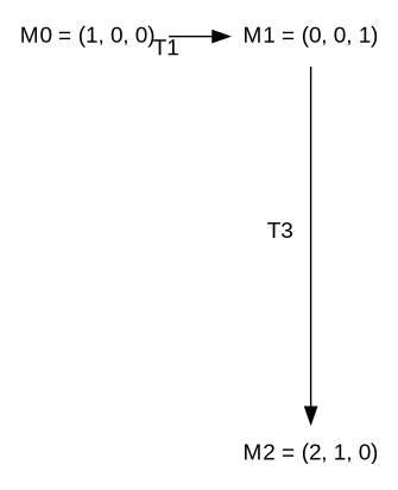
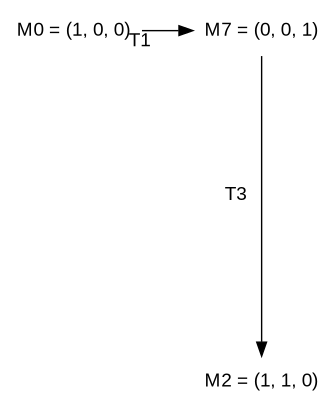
  digraph {
    fontname="Liberation Sans"
    nodesep=1.5
    rankdir=LR
    node [fontname="Liberation Sans" shape=plaintext]
    edge [fontname="Liberation Sans"]
    n1 [label="M0 = (1, 0, 0)"]
-   n2 [label="M1 = (0, 0, 1)"]
-   n3 [label="M2 = (2, 1, 0)"]
+   n2 [label="M7 = (0, 0, 1)"]
+   n3 [label="M2 = (1, 1, 0)"]
    subgraph sub_1 {
      rank=min
      n1
    }
    subgraph sub_2 {
      rank=same
      n2
      n3
    }
    n1 -> n2 [xlabel="T1   "]
    n2 -> n3 [label="T3\n\n"]
  }
